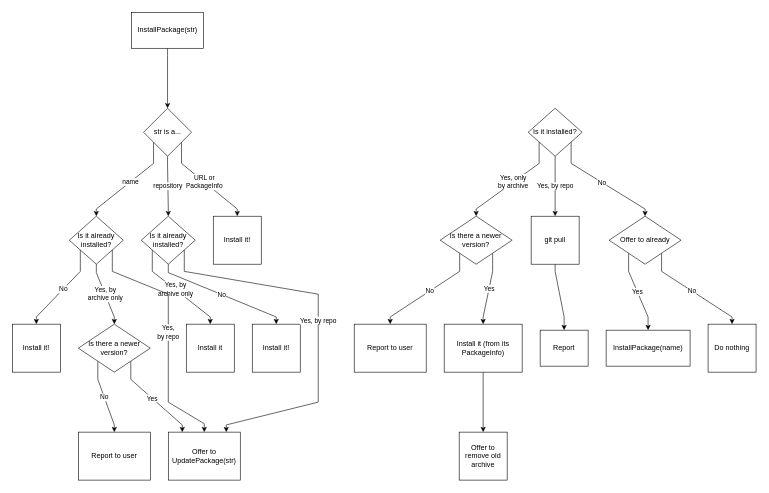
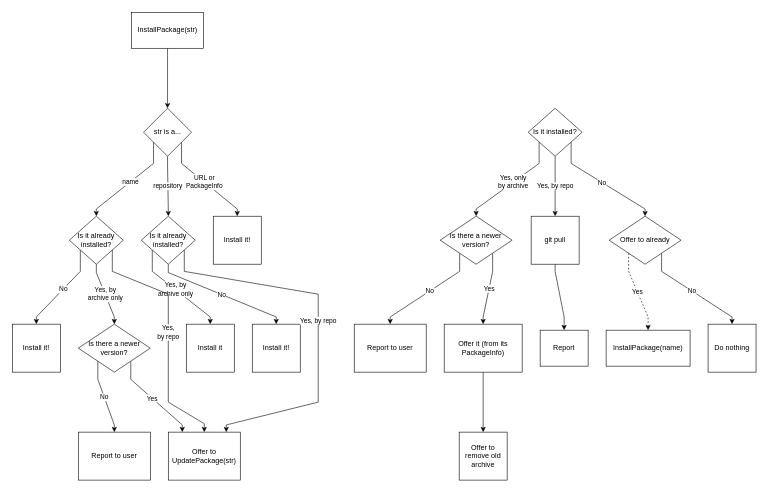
  <mxCell id="0" />
  <mxCell id="1" parent="0" />
  <mxCell id="2" value="" style="edgeStyle=orthogonalEdgeStyle;rounded=0;orthogonalLoop=1;jettySize=auto;html=1;noEdgeStyle=1;orthogonal=1;" parent="1" source="3" target="7" edge="1"><mxGeometry relative="1" as="geometry"><Array as="points"><mxPoint x="278.75" y="92" /><mxPoint x="278.75" y="168" /></Array></mxGeometry></mxCell>
  <mxCell id="3" value="InstallPackage(str)&lt;br&gt;" style="rounded=0;whiteSpace=wrap;html=1;" parent="1" vertex="1"><mxGeometry x="218.75" width="120" height="60" as="geometry" y="20" /></mxCell>
  <mxCell id="4" value="name&lt;br&gt;" style="edgeStyle=orthogonalEdgeStyle;rounded=0;orthogonalLoop=1;jettySize=auto;html=1;noEdgeStyle=1;orthogonal=1;" parent="1" source="7" target="14" edge="1"><mxGeometry relative="1" as="geometry"><Array as="points"><mxPoint x="255.417" y="272" /><mxPoint x="160" y="348" /></Array></mxGeometry></mxCell>
  <mxCell id="5" value="repository&lt;br&gt;" style="edgeStyle=orthogonalEdgeStyle;rounded=0;orthogonalLoop=1;jettySize=auto;html=1;noEdgeStyle=1;orthogonal=1;" parent="1" source="7" target="11" edge="1"><mxGeometry relative="1" as="geometry"><Array as="points"><mxPoint x="278.75" y="274" /><mxPoint x="280" y="348" /></Array></mxGeometry></mxCell>
  <mxCell id="6" value="URL or&lt;br&gt;PackageInfo&lt;br&gt;" style="edgeStyle=orthogonalEdgeStyle;rounded=0;orthogonalLoop=1;jettySize=auto;html=1;noEdgeStyle=1;orthogonal=1;" parent="1" source="7" target="8" edge="1"><mxGeometry relative="1" as="geometry"><Array as="points"><mxPoint x="302.083" y="272" /><mxPoint x="395" y="348" /></Array></mxGeometry></mxCell>
  <mxCell id="7" value="str is a...&lt;br&gt;" style="rhombus;whiteSpace=wrap;html=1;" parent="1" vertex="1"><mxGeometry x="238.75" y="180" width="80" height="80" as="geometry" /></mxCell>
  <mxCell id="8" value="Install it!&lt;br&gt;" style="rounded=0;whiteSpace=wrap;html=1;" parent="1" vertex="1"><mxGeometry x="355" y="360" width="80" height="80" as="geometry" /></mxCell>
  <mxCell id="9" value="Yes, by&lt;br&gt;archive only" style="edgeStyle=orthogonalEdgeStyle;rounded=0;orthogonalLoop=1;jettySize=auto;html=1;noEdgeStyle=1;orthogonal=1;" parent="1" source="11" target="22" edge="1"><mxGeometry relative="1" as="geometry"><mxPoint x="620" y="400" as="targetPoint" /><Array as="points"><mxPoint x="253.333" y="452" /><mxPoint x="350" y="528" /></Array></mxGeometry></mxCell>
  <mxCell id="10" value="No" style="edgeStyle=orthogonalEdgeStyle;rounded=0;orthogonalLoop=1;jettySize=auto;html=1;noEdgeStyle=1;orthogonal=1;" parent="1" source="11" target="21" edge="1"><mxGeometry relative="1" as="geometry"><mxPoint x="390" y="520" as="targetPoint" /><Array as="points"><mxPoint x="280" y="454" /><mxPoint x="460" y="528" /></Array></mxGeometry></mxCell>
  <mxCell id="11" value="Is it already installed?&lt;br&gt;" style="rhombus;whiteSpace=wrap;html=1;" parent="1" vertex="1"><mxGeometry x="235" y="360" width="90" height="80" as="geometry" /></mxCell>
  <mxCell id="12" value="No&lt;br&gt;" style="edgeStyle=orthogonalEdgeStyle;rounded=0;orthogonalLoop=1;jettySize=auto;html=1;noEdgeStyle=1;orthogonal=1;" parent="1" source="14" target="19" edge="1"><mxGeometry relative="1" as="geometry"><Array as="points"><mxPoint x="133.333" y="452" /><mxPoint x="60" y="528" /></Array></mxGeometry></mxCell>
  <mxCell id="13" value="Yes, by&lt;br&gt;archive only&lt;br&gt;" style="edgeStyle=orthogonalEdgeStyle;rounded=0;orthogonalLoop=1;jettySize=auto;html=1;noEdgeStyle=1;orthogonal=1;" parent="1" source="14" target="17" edge="1"><mxGeometry relative="1" as="geometry"><Array as="points"><mxPoint x="160" y="454" /><mxPoint x="190" y="528" /></Array></mxGeometry></mxCell>
  <mxCell id="14" value="Is it already installed?&lt;br&gt;" style="rhombus;whiteSpace=wrap;html=1;" parent="1" vertex="1"><mxGeometry x="115" y="360" width="90" height="80" as="geometry" /></mxCell>
  <mxCell id="15" value="No" style="edgeStyle=orthogonalEdgeStyle;rounded=0;orthogonalLoop=1;jettySize=auto;html=1;noEdgeStyle=1;orthogonal=1;" parent="1" source="17" target="18" edge="1"><mxGeometry relative="1" as="geometry"><Array as="points"><mxPoint x="162.5" y="632" /><mxPoint x="190" y="708" /></Array></mxGeometry></mxCell>
  <mxCell id="16" value="Yes" style="edgeStyle=orthogonalEdgeStyle;rounded=0;orthogonalLoop=1;jettySize=auto;html=1;noEdgeStyle=1;orthogonal=1;" parent="1" source="17" target="20" edge="1"><mxGeometry relative="1" as="geometry"><Array as="points"><mxPoint x="217.5" y="632" /><mxPoint x="303.333" y="708" /></Array></mxGeometry></mxCell>
  <mxCell id="17" value="Is there a newer version?&lt;br&gt;" style="rhombus;whiteSpace=wrap;html=1;" parent="1" vertex="1"><mxGeometry x="130" y="540" width="120" height="80" as="geometry" /></mxCell>
  <mxCell id="18" value="Report to user&lt;br&gt;" style="rounded=0;whiteSpace=wrap;html=1;rounded=0;" parent="1" vertex="1"><mxGeometry x="130" y="720" width="120" height="80" as="geometry" /></mxCell>
  <mxCell id="19" value="Install it!&lt;br&gt;" style="rounded=0;whiteSpace=wrap;html=1;rounded=0;" parent="1" vertex="1"><mxGeometry y="540" width="80" height="80" as="geometry" x="20" /></mxCell>
  <mxCell id="20" value="Offer to UpdatePackage(str)&lt;br&gt;" style="rounded=0;whiteSpace=wrap;html=1;rounded=0;" parent="1" vertex="1"><mxGeometry x="280" y="720" width="120" height="80" as="geometry" /></mxCell>
  <mxCell id="21" value="Install it!&lt;br&gt;" style="rounded=0;whiteSpace=wrap;html=1;" parent="1" vertex="1"><mxGeometry x="420" y="540" width="80" height="80" as="geometry" /></mxCell>
  <mxCell id="22" value="Install it&lt;br&gt;" style="rounded=0;whiteSpace=wrap;html=1;" parent="1" vertex="1"><mxGeometry x="310" y="540" width="80" height="80" as="geometry" /></mxCell>
  <mxCell id="23" value="Yes, by repo" style="edgeStyle=orthogonalEdgeStyle;rounded=0;orthogonalLoop=1;jettySize=auto;html=1;noEdgeStyle=1;orthogonal=1;" parent="1" source="11" target="20" edge="1"><mxGeometry relative="1" as="geometry"><mxPoint x="350" y="440" as="sourcePoint" /><mxPoint x="730" y="528" as="targetPoint" /><Array as="points"><mxPoint x="306.667" y="452" /><mxPoint x="530" y="490" /><mxPoint x="530" y="670" /><mxPoint x="376.667" y="708" /></Array></mxGeometry></mxCell>
  <mxCell id="24" value="Yes,&lt;br&gt;by repo&lt;br&gt;" style="edgeStyle=orthogonalEdgeStyle;rounded=0;orthogonalLoop=1;jettySize=auto;html=1;noEdgeStyle=1;orthogonal=1;" parent="1" source="14" target="20" edge="1"><mxGeometry relative="1" as="geometry"><mxPoint x="260" y="440" as="targetPoint" /><Array as="points"><mxPoint x="186.667" y="452" /><mxPoint x="280" y="490" /><mxPoint x="280" y="670" /><mxPoint x="340" y="706" /></Array></mxGeometry></mxCell>
  <mxCell id="25" value="Yes, only&lt;br&gt;by archive&lt;br&gt;" style="edgeStyle=orthogonalEdgeStyle;rounded=0;orthogonalLoop=1;jettySize=auto;html=1;noEdgeStyle=1;orthogonal=1;" parent="1" source="28" target="31" edge="1"><mxGeometry relative="1" as="geometry"><mxPoint x="840" y="190" as="targetPoint" /><Array as="points"><mxPoint x="898.333" y="272" /><mxPoint x="793.333" y="348" /></Array></mxGeometry></mxCell>
  <mxCell id="26" value="Yes, by repo" style="edgeStyle=orthogonalEdgeStyle;rounded=0;orthogonalLoop=1;jettySize=auto;html=1;noEdgeStyle=1;orthogonal=1;" parent="1" source="28" target="37" edge="1"><mxGeometry relative="1" as="geometry"><Array as="points"><mxPoint x="925" y="274" /><mxPoint x="925" y="348" /></Array></mxGeometry></mxCell>
  <mxCell id="27" value="No" style="edgeStyle=orthogonalEdgeStyle;rounded=0;orthogonalLoop=1;jettySize=auto;html=1;noEdgeStyle=1;orthogonal=1;" parent="1" source="28" target="40" edge="1"><mxGeometry relative="1" as="geometry"><Array as="points"><mxPoint x="951.667" y="272" /><mxPoint x="1075" y="348" /></Array></mxGeometry></mxCell>
  <mxCell id="28" value="Is it installed?&lt;br&gt;" style="rhombus;whiteSpace=wrap;html=1;" parent="1" vertex="1"><mxGeometry x="880" y="180" width="90" height="80" as="geometry" /></mxCell>
  <mxCell id="29" value="No" style="edgeStyle=orthogonalEdgeStyle;rounded=0;orthogonalLoop=1;jettySize=auto;html=1;noEdgeStyle=1;orthogonal=1;" parent="1" source="31" target="32" edge="1"><mxGeometry relative="1" as="geometry"><mxPoint x="600" y="190" as="targetPoint" /><Array as="points"><mxPoint x="765.833" y="452" /><mxPoint x="650" y="528" /></Array></mxGeometry></mxCell>
  <mxCell id="30" value="Yes" style="edgeStyle=orthogonalEdgeStyle;rounded=0;orthogonalLoop=1;jettySize=auto;html=1;noEdgeStyle=1;orthogonal=1;" parent="1" source="31" target="34" edge="1"><mxGeometry relative="1" as="geometry"><mxPoint x="740" y="310" as="targetPoint" /><Array as="points"><mxPoint x="820.833" y="452" /><mxPoint x="805" y="528" /></Array></mxGeometry></mxCell>
  <mxCell id="31" value="Is there a newer version?&lt;br&gt;" style="rhombus;whiteSpace=wrap;html=1;" parent="1" vertex="1"><mxGeometry x="733.333" y="360" width="120" height="80" as="geometry" /></mxCell>
  <mxCell id="32" value="Report to user&lt;br&gt;" style="rounded=0;whiteSpace=wrap;html=1;rounded=0;" parent="1" vertex="1"><mxGeometry x="590" y="540" width="120" height="80" as="geometry" /></mxCell>
  <mxCell id="33" style="edgeStyle=orthogonalEdgeStyle;rounded=0;orthogonalLoop=1;jettySize=auto;html=1;noEdgeStyle=1;orthogonal=1;" parent="1" source="34" target="35" edge="1"><mxGeometry relative="1" as="geometry"><mxPoint x="830" y="430" as="sourcePoint" /><Array as="points"><mxPoint x="805" y="632" /><mxPoint x="805" y="708" /></Array></mxGeometry></mxCell>
- <mxCell id="34" value="Install it (from its PackageInfo)&lt;br&gt;" style="rounded=0;whiteSpace=wrap;html=1;rounded=0;" parent="1" vertex="1"><mxGeometry x="740" y="540" width="130" height="80" as="geometry" /></mxCell>
+ <mxCell id="34" value="Offer it (from its PackageInfo)&lt;br&gt;" style="rounded=0;whiteSpace=wrap;html=1;rounded=0;" parent="1" vertex="1"><mxGeometry x="740" y="540" width="130" height="80" as="geometry" /></mxCell>
  <mxCell id="35" value="Offer to remove old archive&lt;br&gt;" style="rounded=0;whiteSpace=wrap;html=1;" parent="1" vertex="1"><mxGeometry x="765" y="720" width="80" height="80" as="geometry" /></mxCell>
  <mxCell id="36" style="edgeStyle=orthogonalEdgeStyle;rounded=0;orthogonalLoop=1;jettySize=auto;html=1;noEdgeStyle=1;orthogonal=1;" parent="1" source="37" target="43" edge="1"><mxGeometry relative="1" as="geometry"><Array as="points"><mxPoint x="925" y="452" /><mxPoint x="940" y="528" /></Array></mxGeometry></mxCell>
  <mxCell id="37" value="git pull&lt;br&gt;" style="rounded=0;whiteSpace=wrap;html=1;" parent="1" vertex="1"><mxGeometry x="885" y="360" width="80" height="80" as="geometry" /></mxCell>
- <mxCell id="38" value="Yes" style="edgeStyle=orthogonalEdgeStyle;rounded=0;orthogonalLoop=1;jettySize=auto;html=1;noEdgeStyle=1;orthogonal=1;" parent="1" source="40" target="41" edge="1"><mxGeometry relative="1" as="geometry"><mxPoint x="1110" y="440" as="targetPoint" /><Array as="points"><mxPoint x="1047.5" y="452" /><mxPoint x="1080" y="528" /></Array></mxGeometry></mxCell>
+ <mxCell id="38" value="Yes" style="edgeStyle=orthogonalEdgeStyle;rounded=0;orthogonalLoop=1;jettySize=auto;html=1;noEdgeStyle=1;orthogonal=1;dashed=1;" parent="1" source="40" target="41" edge="1"><mxGeometry relative="1" as="geometry"><mxPoint x="1110" y="440" as="targetPoint" /><Array as="points"><mxPoint x="1047.5" y="452" /><mxPoint x="1080" y="528" /></Array></mxGeometry></mxCell>
  <mxCell id="39" value="No" style="edgeStyle=orthogonalEdgeStyle;rounded=0;orthogonalLoop=1;jettySize=auto;html=1;noEdgeStyle=1;orthogonal=1;" parent="1" source="40" target="42" edge="1"><mxGeometry relative="1" as="geometry"><Array as="points"><mxPoint x="1102.5" y="452" /><mxPoint x="1220" y="528" /></Array></mxGeometry></mxCell>
  <mxCell id="40" value="Offer to already" style="rhombus;whiteSpace=wrap;html=1;rounded=0;" parent="1" vertex="1"><mxGeometry x="1015" y="360" width="120" height="80" as="geometry" /></mxCell>
  <mxCell id="41" value="InstallPackage(name)&lt;br&gt;" style="rounded=0;whiteSpace=wrap;html=1;" parent="1" vertex="1"><mxGeometry x="1010" y="550" width="140" height="60" as="geometry" /></mxCell>
  <mxCell id="42" value="Do nothing&lt;br&gt;" style="rounded=0;whiteSpace=wrap;html=1;" parent="1" vertex="1"><mxGeometry x="1180" y="540" width="80" height="80" as="geometry" /></mxCell>
  <mxCell id="43" value="Report&lt;br&gt;" style="rounded=0;whiteSpace=wrap;html=1;" parent="1" vertex="1"><mxGeometry x="900" y="550" width="80" height="60" as="geometry" /></mxCell>
